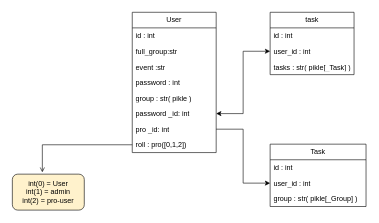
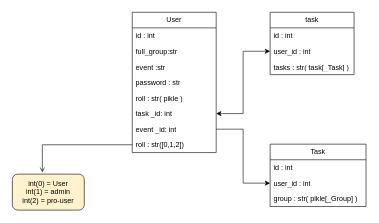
  <mxCell id="0" />
  <mxCell id="1" parent="0" />
  <mxCell id="2" value="User" style="swimlane;fontStyle=0;childLayout=stackLayout;horizontal=1;startSize=26;fillColor=none;horizontalStack=0;resizeParent=1;resizeParentMax=0;resizeLast=0;collapsible=1;marginBottom=0;whiteSpace=wrap;html=1;" parent="1" vertex="1"><mxGeometry x="220" y="20" width="140" height="234" as="geometry" /></mxCell>
  <mxCell id="3" value="id : int&lt;span style=&quot;white-space: pre;&quot;&gt;&#09;&lt;/span&gt;" style="text;strokeColor=none;fillColor=none;align=left;verticalAlign=top;spacingLeft=4;spacingRight=4;overflow=hidden;rotatable=0;points=[[0,0.5],[1,0.5]];portConstraint=eastwest;whiteSpace=wrap;html=1;" parent="2" vertex="1"><mxGeometry y="26" width="140" height="26" as="geometry" /></mxCell>
  <mxCell id="4" value="full_group:str&lt;br&gt;" style="text;strokeColor=none;fillColor=none;align=left;verticalAlign=top;spacingLeft=4;spacingRight=4;overflow=hidden;rotatable=0;points=[[0,0.5],[1,0.5]];portConstraint=eastwest;whiteSpace=wrap;html=1;" parent="2" vertex="1"><mxGeometry y="52" width="140" height="26" as="geometry" /></mxCell>
  <mxCell id="5" value="event :str" style="text;strokeColor=none;fillColor=none;align=left;verticalAlign=top;spacingLeft=4;spacingRight=4;overflow=hidden;rotatable=0;points=[[0,0.5],[1,0.5]];portConstraint=eastwest;whiteSpace=wrap;html=1;" parent="2" vertex="1"><mxGeometry y="78" width="140" height="26" as="geometry" /></mxCell>
- <mxCell id="6" value="password : int" style="text;strokeColor=none;fillColor=none;align=left;verticalAlign=top;spacingLeft=4;spacingRight=4;overflow=hidden;rotatable=0;points=[[0,0.5],[1,0.5]];portConstraint=eastwest;whiteSpace=wrap;html=1;" parent="2" vertex="1"><mxGeometry y="104" width="140" height="26" as="geometry" /></mxCell>
- <mxCell id="7" value="group&amp;nbsp;: str( pikle )" style="text;strokeColor=none;fillColor=none;align=left;verticalAlign=top;spacingLeft=4;spacingRight=4;overflow=hidden;rotatable=0;points=[[0,0.5],[1,0.5]];portConstraint=eastwest;whiteSpace=wrap;html=1;" parent="2" vertex="1"><mxGeometry y="130" width="140" height="26" as="geometry" /></mxCell>
- <mxCell id="8" value="password _id: int" style="text;strokeColor=none;fillColor=none;align=left;verticalAlign=top;spacingLeft=4;spacingRight=4;overflow=hidden;rotatable=0;points=[[0,0.5],[1,0.5]];portConstraint=eastwest;whiteSpace=wrap;html=1;" parent="2" vertex="1"><mxGeometry y="156" width="140" height="26" as="geometry" /></mxCell>
- <mxCell id="9" value="pro _id: int" style="text;strokeColor=none;fillColor=none;align=left;verticalAlign=top;spacingLeft=4;spacingRight=4;overflow=hidden;rotatable=0;points=[[0,0.5],[1,0.5]];portConstraint=eastwest;whiteSpace=wrap;html=1;" parent="2" vertex="1"><mxGeometry y="182" width="140" height="26" as="geometry" /></mxCell>
- <mxCell id="10" value="roll : pro([0,1,2])" style="text;strokeColor=none;fillColor=none;align=left;verticalAlign=top;spacingLeft=4;spacingRight=4;overflow=hidden;rotatable=0;points=[[0,0.5],[1,0.5]];portConstraint=eastwest;whiteSpace=wrap;html=1;" parent="2" vertex="1"><mxGeometry y="208" width="140" height="26" as="geometry" /></mxCell>
+ <mxCell id="6" value="password : str" style="text;strokeColor=none;fillColor=none;align=left;verticalAlign=top;spacingLeft=4;spacingRight=4;overflow=hidden;rotatable=0;points=[[0,0.5],[1,0.5]];portConstraint=eastwest;whiteSpace=wrap;html=1;" parent="2" vertex="1"><mxGeometry y="104" width="140" height="26" as="geometry" /></mxCell>
+ <mxCell id="7" value="roll&amp;nbsp;: str( pikle )" style="text;strokeColor=none;fillColor=none;align=left;verticalAlign=top;spacingLeft=4;spacingRight=4;overflow=hidden;rotatable=0;points=[[0,0.5],[1,0.5]];portConstraint=eastwest;whiteSpace=wrap;html=1;" parent="2" vertex="1"><mxGeometry y="130" width="140" height="26" as="geometry" /></mxCell>
+ <mxCell id="8" value="task _id: int" style="text;strokeColor=none;fillColor=none;align=left;verticalAlign=top;spacingLeft=4;spacingRight=4;overflow=hidden;rotatable=0;points=[[0,0.5],[1,0.5]];portConstraint=eastwest;whiteSpace=wrap;html=1;" parent="2" vertex="1"><mxGeometry y="156" width="140" height="26" as="geometry" /></mxCell>
+ <mxCell id="9" value="event _id: int" style="text;strokeColor=none;fillColor=none;align=left;verticalAlign=top;spacingLeft=4;spacingRight=4;overflow=hidden;rotatable=0;points=[[0,0.5],[1,0.5]];portConstraint=eastwest;whiteSpace=wrap;html=1;" parent="2" vertex="1"><mxGeometry y="182" width="140" height="26" as="geometry" /></mxCell>
+ <mxCell id="10" value="roll : str([0,1,2])" style="text;strokeColor=none;fillColor=none;align=left;verticalAlign=top;spacingLeft=4;spacingRight=4;overflow=hidden;rotatable=0;points=[[0,0.5],[1,0.5]];portConstraint=eastwest;whiteSpace=wrap;html=1;" parent="2" vertex="1"><mxGeometry y="208" width="140" height="26" as="geometry" /></mxCell>
  <mxCell id="11" value="task" style="swimlane;fontStyle=0;childLayout=stackLayout;horizontal=1;startSize=26;fillColor=none;horizontalStack=0;resizeParent=1;resizeParentMax=0;resizeLast=0;collapsible=1;marginBottom=0;whiteSpace=wrap;html=1;" parent="1" vertex="1"><mxGeometry x="450" y="20" width="140" height="104" as="geometry" /></mxCell>
  <mxCell id="12" value="id : int&lt;span style=&quot;white-space: pre;&quot;&gt;&#09;&lt;/span&gt;" style="text;strokeColor=none;fillColor=none;align=left;verticalAlign=top;spacingLeft=4;spacingRight=4;overflow=hidden;rotatable=0;points=[[0,0.5],[1,0.5]];portConstraint=eastwest;whiteSpace=wrap;html=1;" parent="11" vertex="1"><mxGeometry y="26" width="140" height="26" as="geometry" /></mxCell>
  <mxCell id="13" value="user_id : int" style="text;strokeColor=none;fillColor=none;align=left;verticalAlign=top;spacingLeft=4;spacingRight=4;overflow=hidden;rotatable=0;points=[[0,0.5],[1,0.5]];portConstraint=eastwest;whiteSpace=wrap;html=1;" parent="11" vertex="1"><mxGeometry y="52" width="140" height="26" as="geometry" /></mxCell>
- <mxCell id="14" value="tasks : str( pikle[_Task] )" style="text;strokeColor=none;fillColor=none;align=left;verticalAlign=top;spacingLeft=4;spacingRight=4;overflow=hidden;rotatable=0;points=[[0,0.5],[1,0.5]];portConstraint=eastwest;whiteSpace=wrap;html=1;" parent="11" vertex="1"><mxGeometry y="78" width="140" height="26" as="geometry" /></mxCell>
+ <mxCell id="14" value="tasks : str( task[_Task] )" style="text;strokeColor=none;fillColor=none;align=left;verticalAlign=top;spacingLeft=4;spacingRight=4;overflow=hidden;rotatable=0;points=[[0,0.5],[1,0.5]];portConstraint=eastwest;whiteSpace=wrap;html=1;" parent="11" vertex="1"><mxGeometry y="78" width="140" height="26" as="geometry" /></mxCell>
  <mxCell id="15" value="" style="endArrow=classic;startArrow=classic;html=1;rounded=0;exitX=1;exitY=0.5;exitDx=0;exitDy=0;entryX=0;entryY=0.5;entryDx=0;entryDy=0;edgeStyle=elbowEdgeStyle;" parent="1" source="8" target="13" edge="1"><mxGeometry width="50" height="50" relative="1" as="geometry"><mxPoint x="510" y="200" as="sourcePoint" /><mxPoint x="560" y="150" as="targetPoint" /></mxGeometry></mxCell>
  <mxCell id="16" value="int(0) = User&lt;br&gt;int(1) = admin&lt;br&gt;int(2) = pro-user" style="rounded=1;whiteSpace=wrap;html=1;fillColor=#fff2cc;" parent="1" vertex="1"><mxGeometry x="20" y="290" width="120" height="60" as="geometry" /></mxCell>
  <mxCell id="17" style="edgeStyle=orthogonalEdgeStyle;rounded=0;orthogonalLoop=1;jettySize=auto;html=1;exitX=0;exitY=0.5;exitDx=0;exitDy=0;entryX=0.417;entryY=-0.05;entryDx=0;entryDy=0;entryPerimeter=0;endArrow=open;" parent="1" source="10" target="16" edge="1"><mxGeometry relative="1" as="geometry" /></mxCell>
  <mxCell id="18" value="Task" style="swimlane;fontStyle=0;childLayout=stackLayout;horizontal=1;startSize=26;fillColor=none;horizontalStack=0;resizeParent=1;resizeParentMax=0;resizeLast=0;collapsible=1;marginBottom=0;whiteSpace=wrap;html=1;" parent="1" vertex="1"><mxGeometry x="450" y="240" width="160" height="104" as="geometry" /></mxCell>
  <mxCell id="19" value="id : int&lt;span style=&quot;white-space: pre;&quot;&gt;&#09;&lt;/span&gt;" style="text;strokeColor=none;fillColor=none;align=left;verticalAlign=top;spacingLeft=4;spacingRight=4;overflow=hidden;rotatable=0;points=[[0,0.5],[1,0.5]];portConstraint=eastwest;whiteSpace=wrap;html=1;" parent="18" vertex="1"><mxGeometry y="26" width="160" height="26" as="geometry" /></mxCell>
  <mxCell id="20" value="user_id : int" style="text;strokeColor=none;fillColor=none;align=left;verticalAlign=top;spacingLeft=4;spacingRight=4;overflow=hidden;rotatable=0;points=[[0,0.5],[1,0.5]];portConstraint=eastwest;whiteSpace=wrap;html=1;" parent="18" vertex="1"><mxGeometry y="52" width="160" height="26" as="geometry" /></mxCell>
  <mxCell id="21" value="group : str( pikle[_Group] )" style="text;strokeColor=none;fillColor=none;align=left;verticalAlign=top;spacingLeft=4;spacingRight=4;overflow=hidden;rotatable=0;points=[[0,0.5],[1,0.5]];portConstraint=eastwest;whiteSpace=wrap;html=1;" parent="18" vertex="1"><mxGeometry y="78" width="160" height="26" as="geometry" /></mxCell>
  <mxCell id="22" value="" style="edgeStyle=orthogonalEdgeStyle;rounded=0;orthogonalLoop=1;jettySize=auto;html=1;entryX=0;entryY=0.5;entryDx=0;entryDy=0;" parent="1" source="9" target="20" edge="1"><mxGeometry relative="1" as="geometry" /></mxCell>
